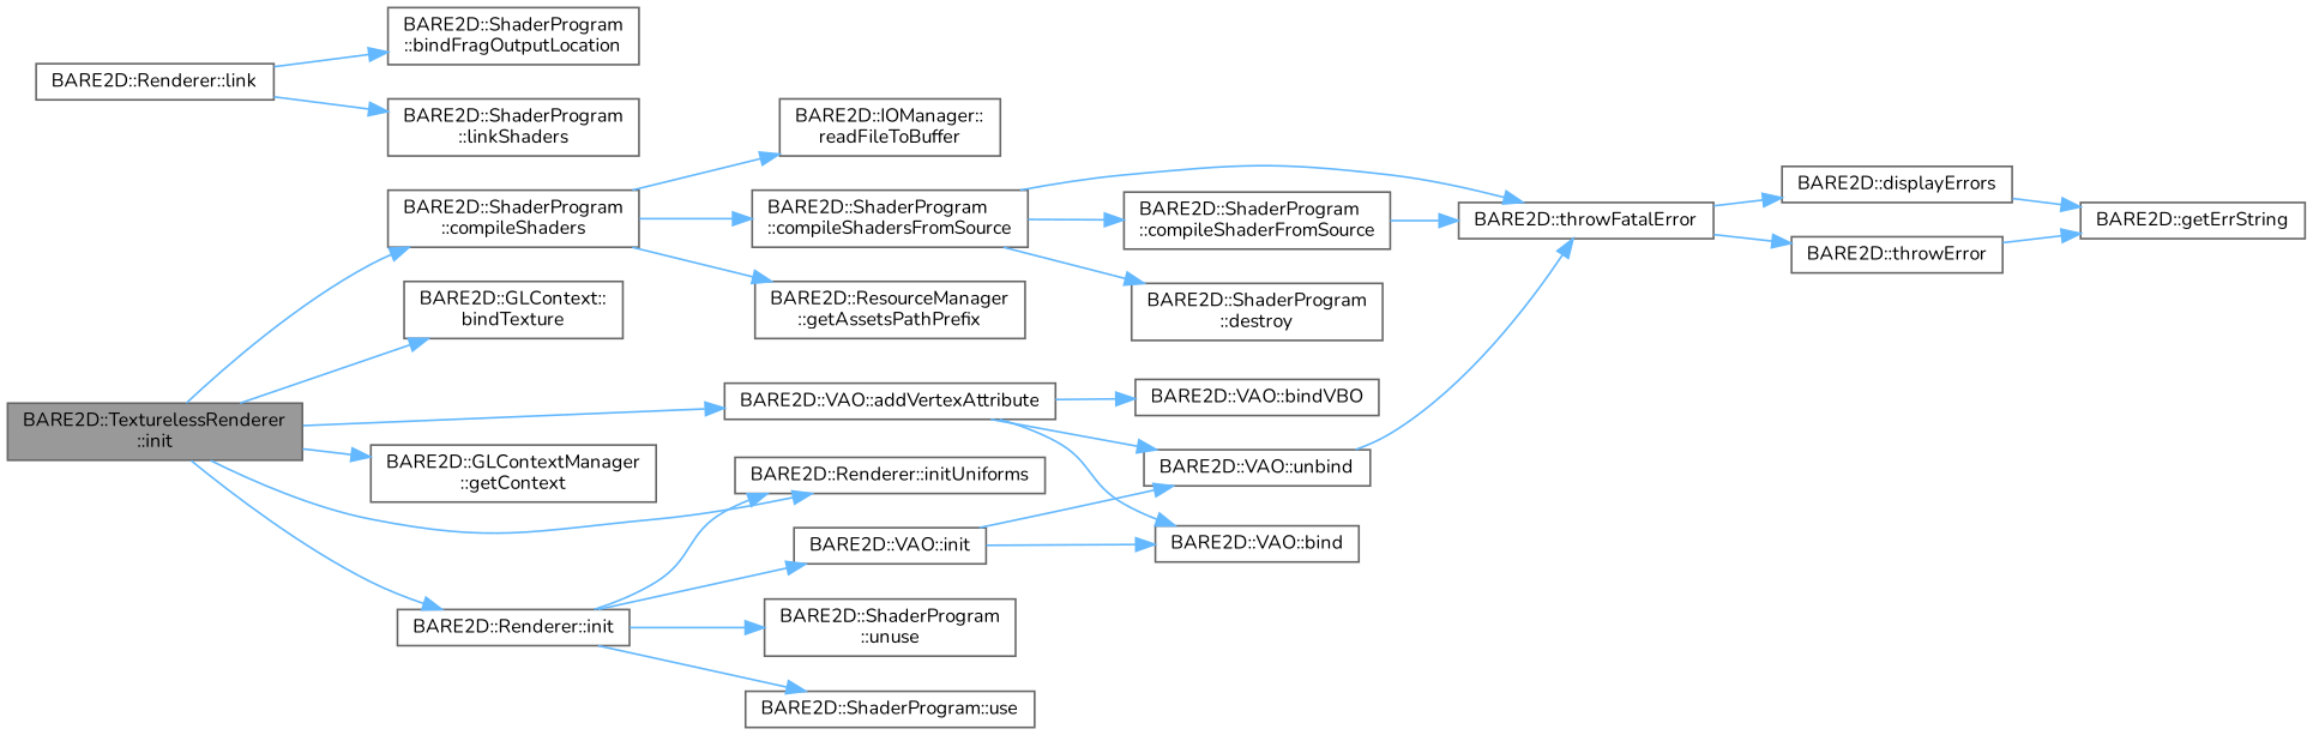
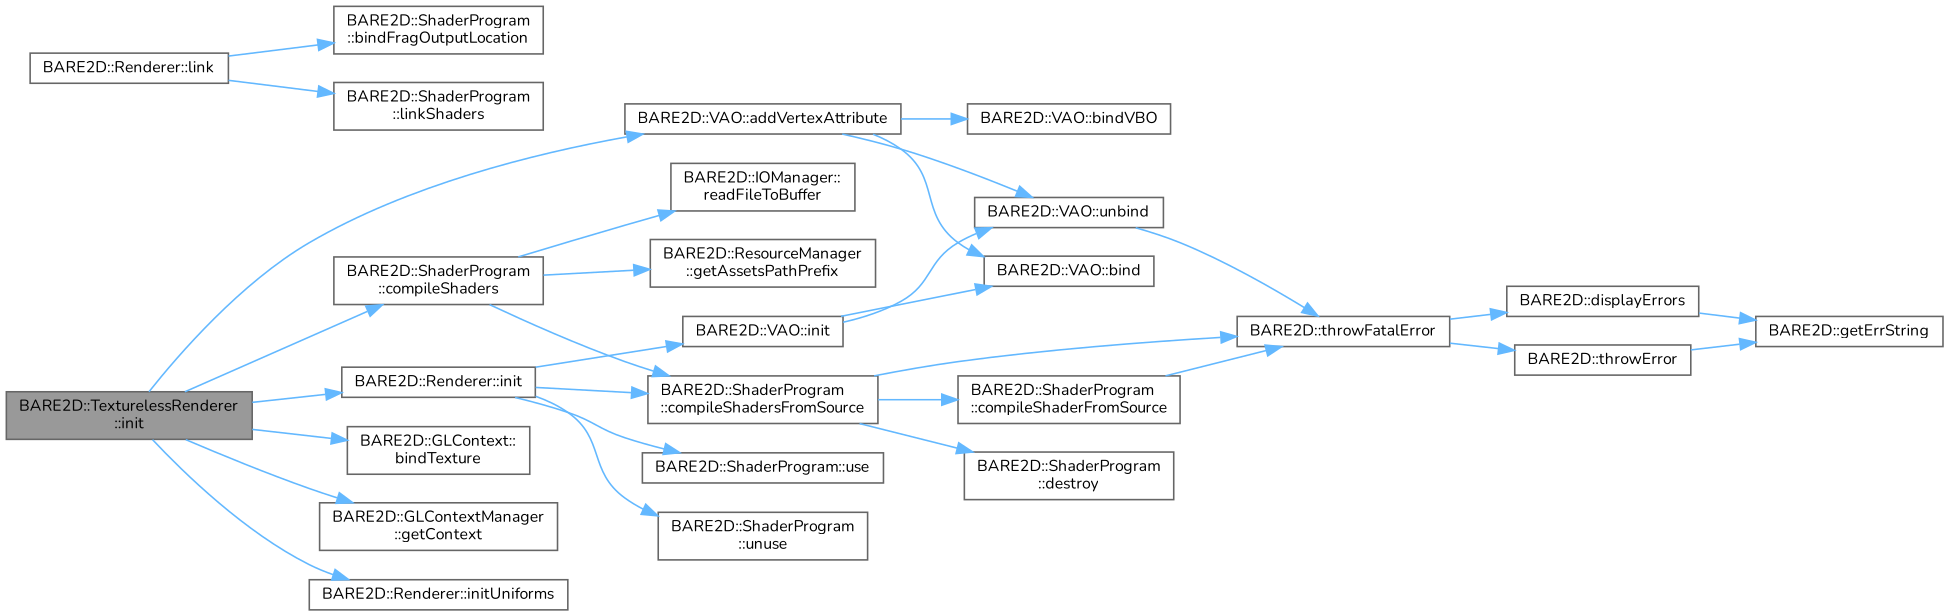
  digraph {
    fontname=Nunito
    rankdir=LR
    node [color=grey40 fillcolor=white fontname=Nunito fontsize=10 shape=box style=filled]
    edge [color=steelblue1 fontname=Nunito fontsize=10 labelfontname=Helvetica labelfontsize=10 style=solid]
    n1 [color=gray40 fillcolor=grey60 fontcolor=black height=0.2 label="BARE2D::TexturelessRenderer\l::init" width=0.4]
    n2 [height=0.2 label="BARE2D::VAO::addVertexAttribute" width=0.4]
    n3 [height=0.2 label="BARE2D::GLContext::\lbindTexture" width=0.4]
    n4 [height=0.2 label="BARE2D::ShaderProgram\l::compileShaders" width=0.4]
    n5 [height=0.2 label="BARE2D::GLContextManager\l::getContext" width=0.4]
    n6 [height=0.2 label="BARE2D::Renderer::init" width=0.4]
    n7 [height=0.2 label="BARE2D::Renderer::initUniforms" width=0.4]
    n8 [height=0.2 label="BARE2D::VAO::bind" width=0.4]
    n9 [height=0.2 label="BARE2D::VAO::bindVBO" width=0.4]
    n10 [height=0.2 label="BARE2D::VAO::unbind" width=0.4]
    n11 [height=0.2 label="BARE2D::ShaderProgram\l::compileShadersFromSource" width=0.4]
    n12 [height=0.2 label="BARE2D::ResourceManager\l::getAssetsPathPrefix" width=0.4]
    n13 [height=0.2 label="BARE2D::IOManager::\lreadFileToBuffer" width=0.4]
    n14 [height=0.2 label="BARE2D::VAO::init" width=0.4]
    n15 [height=0.2 label="BARE2D::ShaderProgram\l::unuse" width=0.4]
    n16 [height=0.2 label="BARE2D::ShaderProgram::use" width=0.4]
    n17 [height=0.2 label="BARE2D::Renderer::link" width=0.4]
    n18 [height=0.2 label="BARE2D::ShaderProgram\l::bindFragOutputLocation" width=0.4]
    n19 [height=0.2 label="BARE2D::ShaderProgram\l::linkShaders" width=0.4]
    n20 [height=0.2 label="BARE2D::throwFatalError" width=0.4]
    n21 [height=0.2 label="BARE2D::ShaderProgram\l::compileShaderFromSource" width=0.4]
    n22 [height=0.2 label="BARE2D::ShaderProgram\l::destroy" width=0.4]
    n23 [height=0.2 label="BARE2D::displayErrors" width=0.4]
    n24 [height=0.2 label="BARE2D::throwError" width=0.4]
    n25 [height=0.2 label="BARE2D::getErrString" width=0.4]
    n1 -> n2
    n1 -> n3
    n1 -> n4
    n1 -> n5
    n1 -> n6
    n1 -> n7
    n2 -> n8
    n2 -> n9
    n2 -> n10
    n4 -> n11
    n4 -> n12
    n4 -> n13
-   n6 -> n7
+   n6 -> n11
    n6 -> n14
    n6 -> n15
    n6 -> n16
    n10 -> n20
    n11 -> n20
    n11 -> n21
    n11 -> n22
    n14 -> n8
    n14 -> n10
    n17 -> n18
    n17 -> n19
    n20 -> n23
    n20 -> n24
    n21 -> n20
    n23 -> n25
    n24 -> n25
  }
